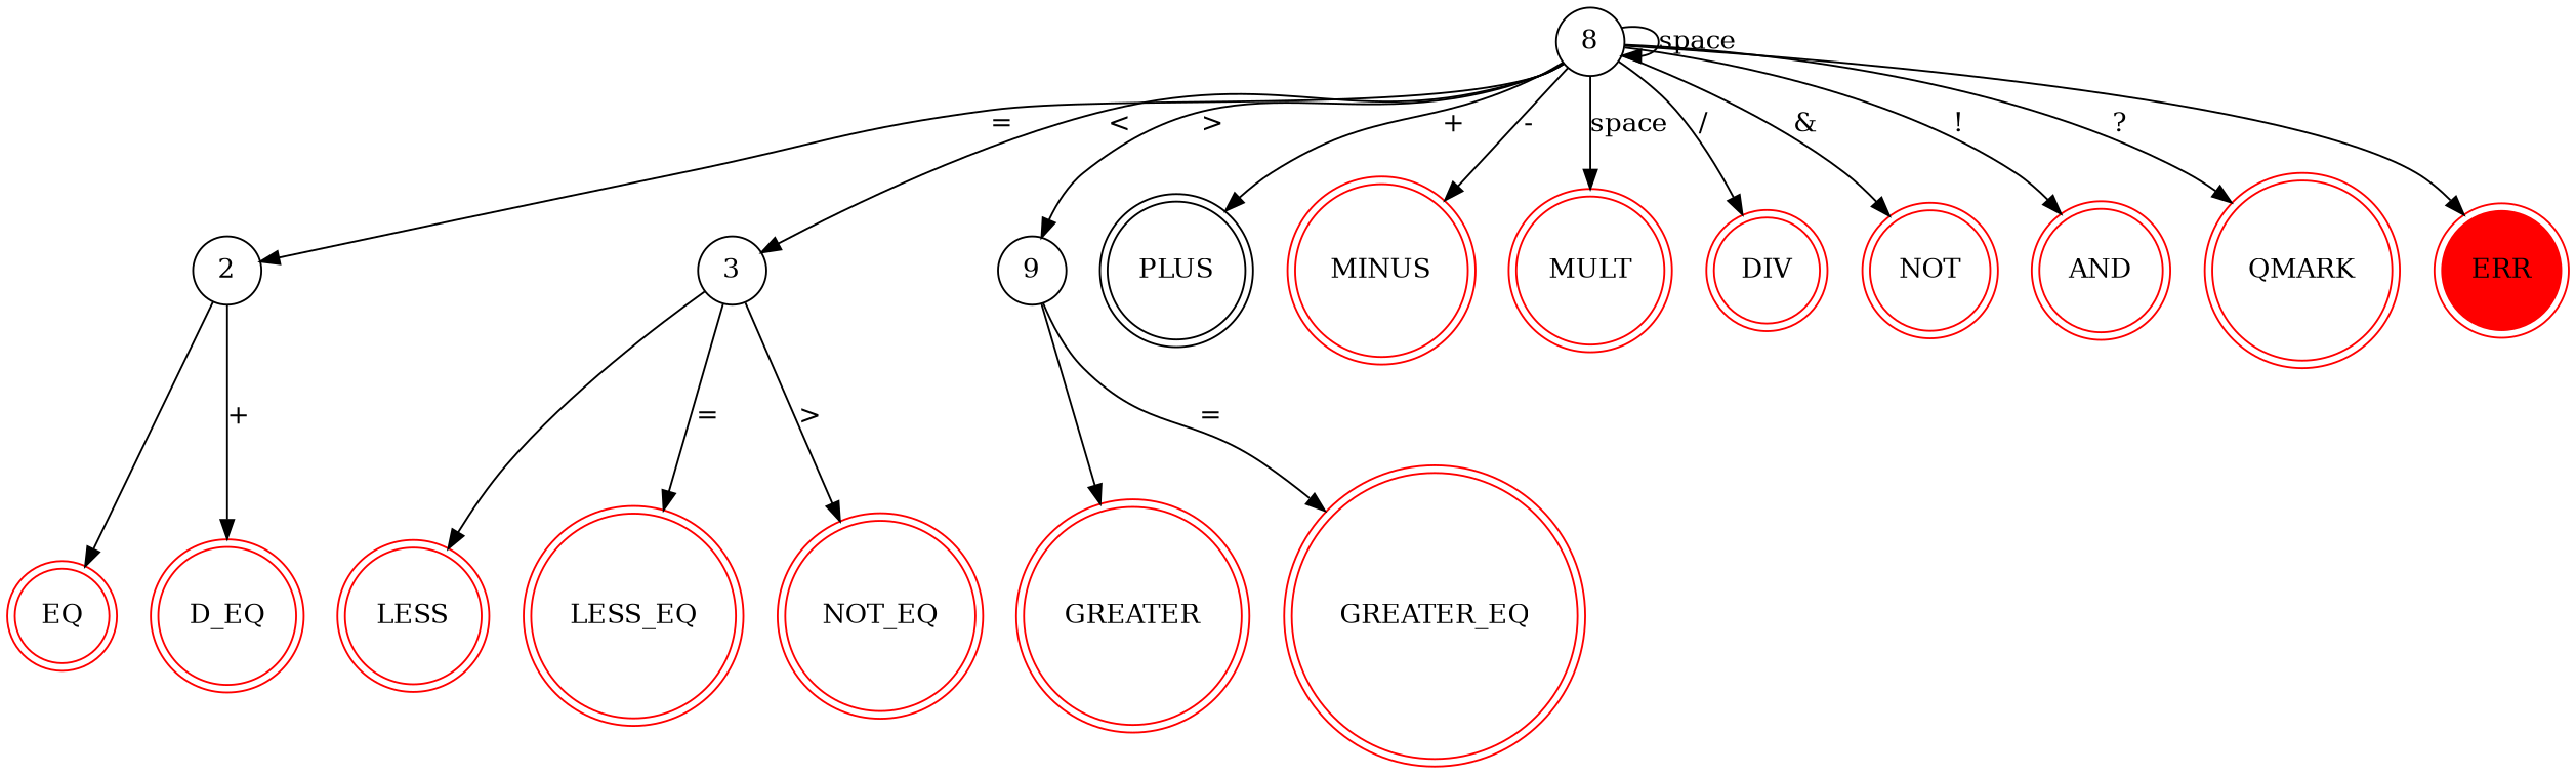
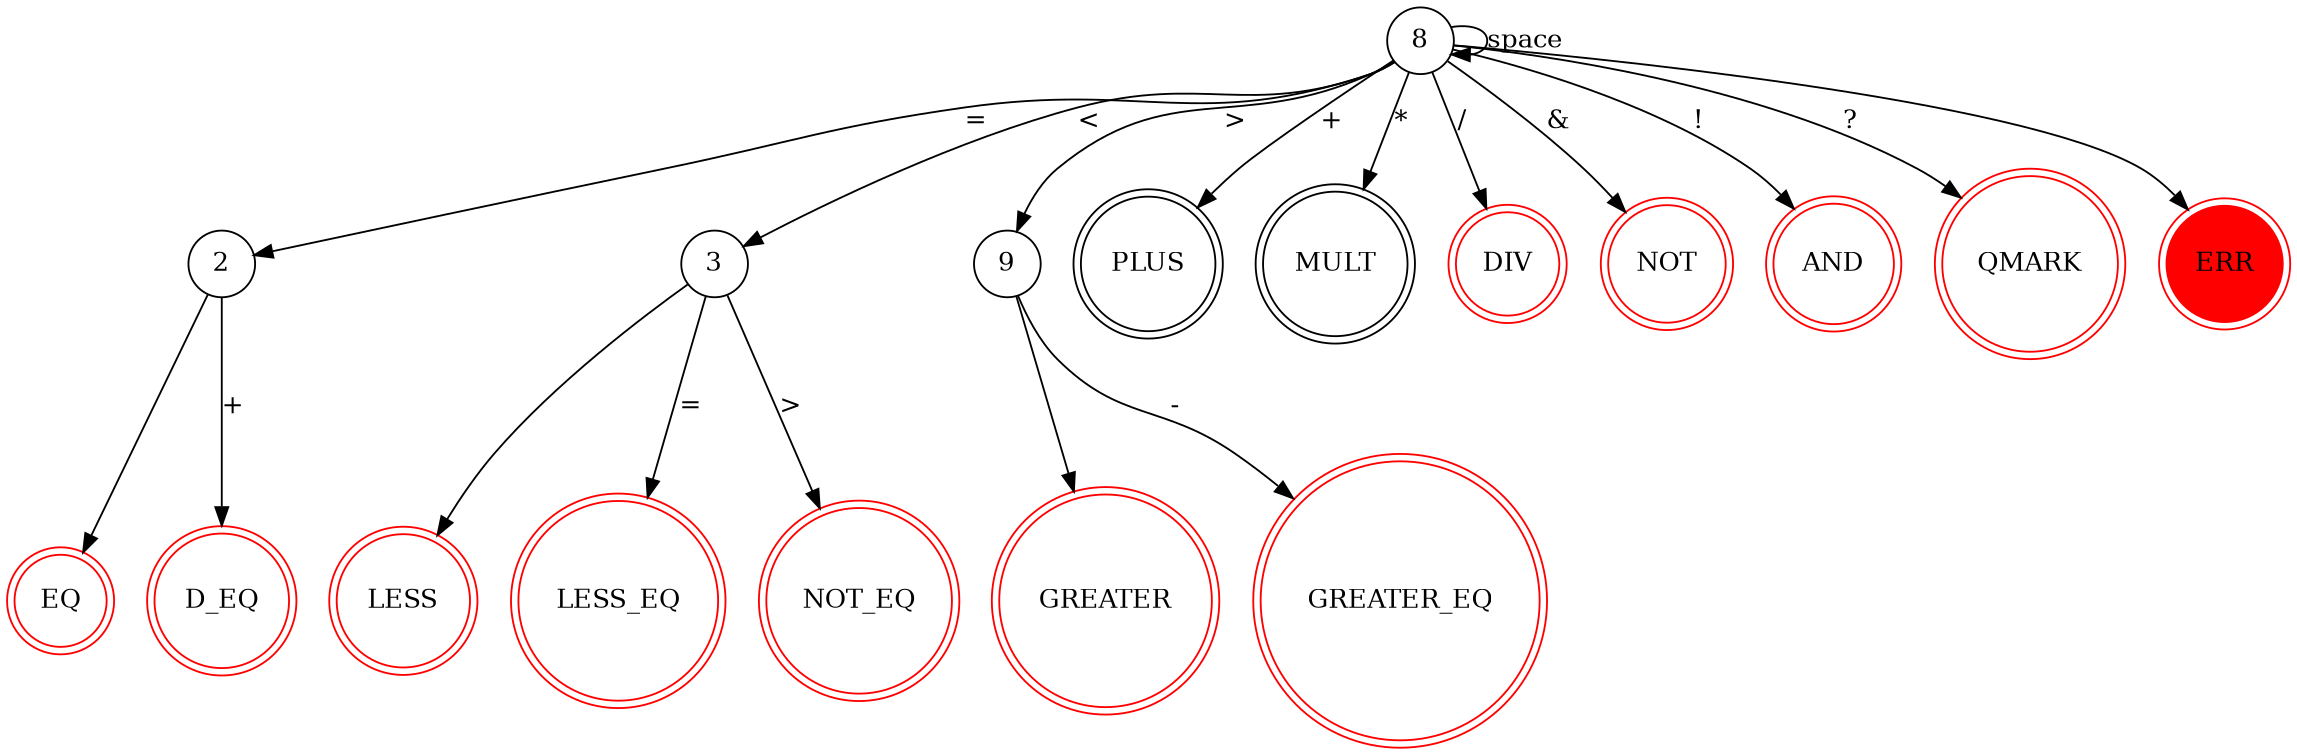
  digraph {
    node [shape=doublecircle color=red]
    "" [shape=none color=""]
    n2 [label=8 shape=circle color=""]
    2 [shape=circle color=""]
    3 [shape=circle color=""]
    n5 [label=9 shape=circle color=""]
    n6 [color=black label=PLUS]
-   n7 [label=MINUS]
-   n8 [label=MULT]
+   n8 [color=black label=MULT]
    n9 [label=DIV]
    n10 [label=NOT]
    n11 [label=AND]
    n12 [label=QMARK]
    n13 [label=ERR style=filled]
    n14 [label=EQ]
    n15 [label=D_EQ]
    n16 [label=LESS]
    n17 [label=LESS_EQ]
    n18 [label=NOT_EQ]
    n19 [label=GREATER]
    n20 [label=GREATER_EQ]
    n2 -> n2 [label=space]
    n2 -> 2 [label="="]
    n2 -> 3 [label="<"]
    n2 -> n5 [label=">"]
    n2 -> n6 [label="+"]
-   n2 -> n7 [label="-"]
-   n2 -> n8 [label=space]
+   n2 -> n8 [label="*"]
    n2 -> n9 [label="/"]
    n2 -> n10 [label="&"]
    n2 -> n11 [label="!"]
    n2 -> n12 [label="?"]
    n2 -> n13
    2 -> n14
    2 -> n15 [label="+"]
    3 -> n16
    3 -> n17 [label="="]
    3 -> n18 [label=">"]
    n5 -> n19
-   n5 -> n20 [label="="]
+   n5 -> n20 [label="-"]
  }
